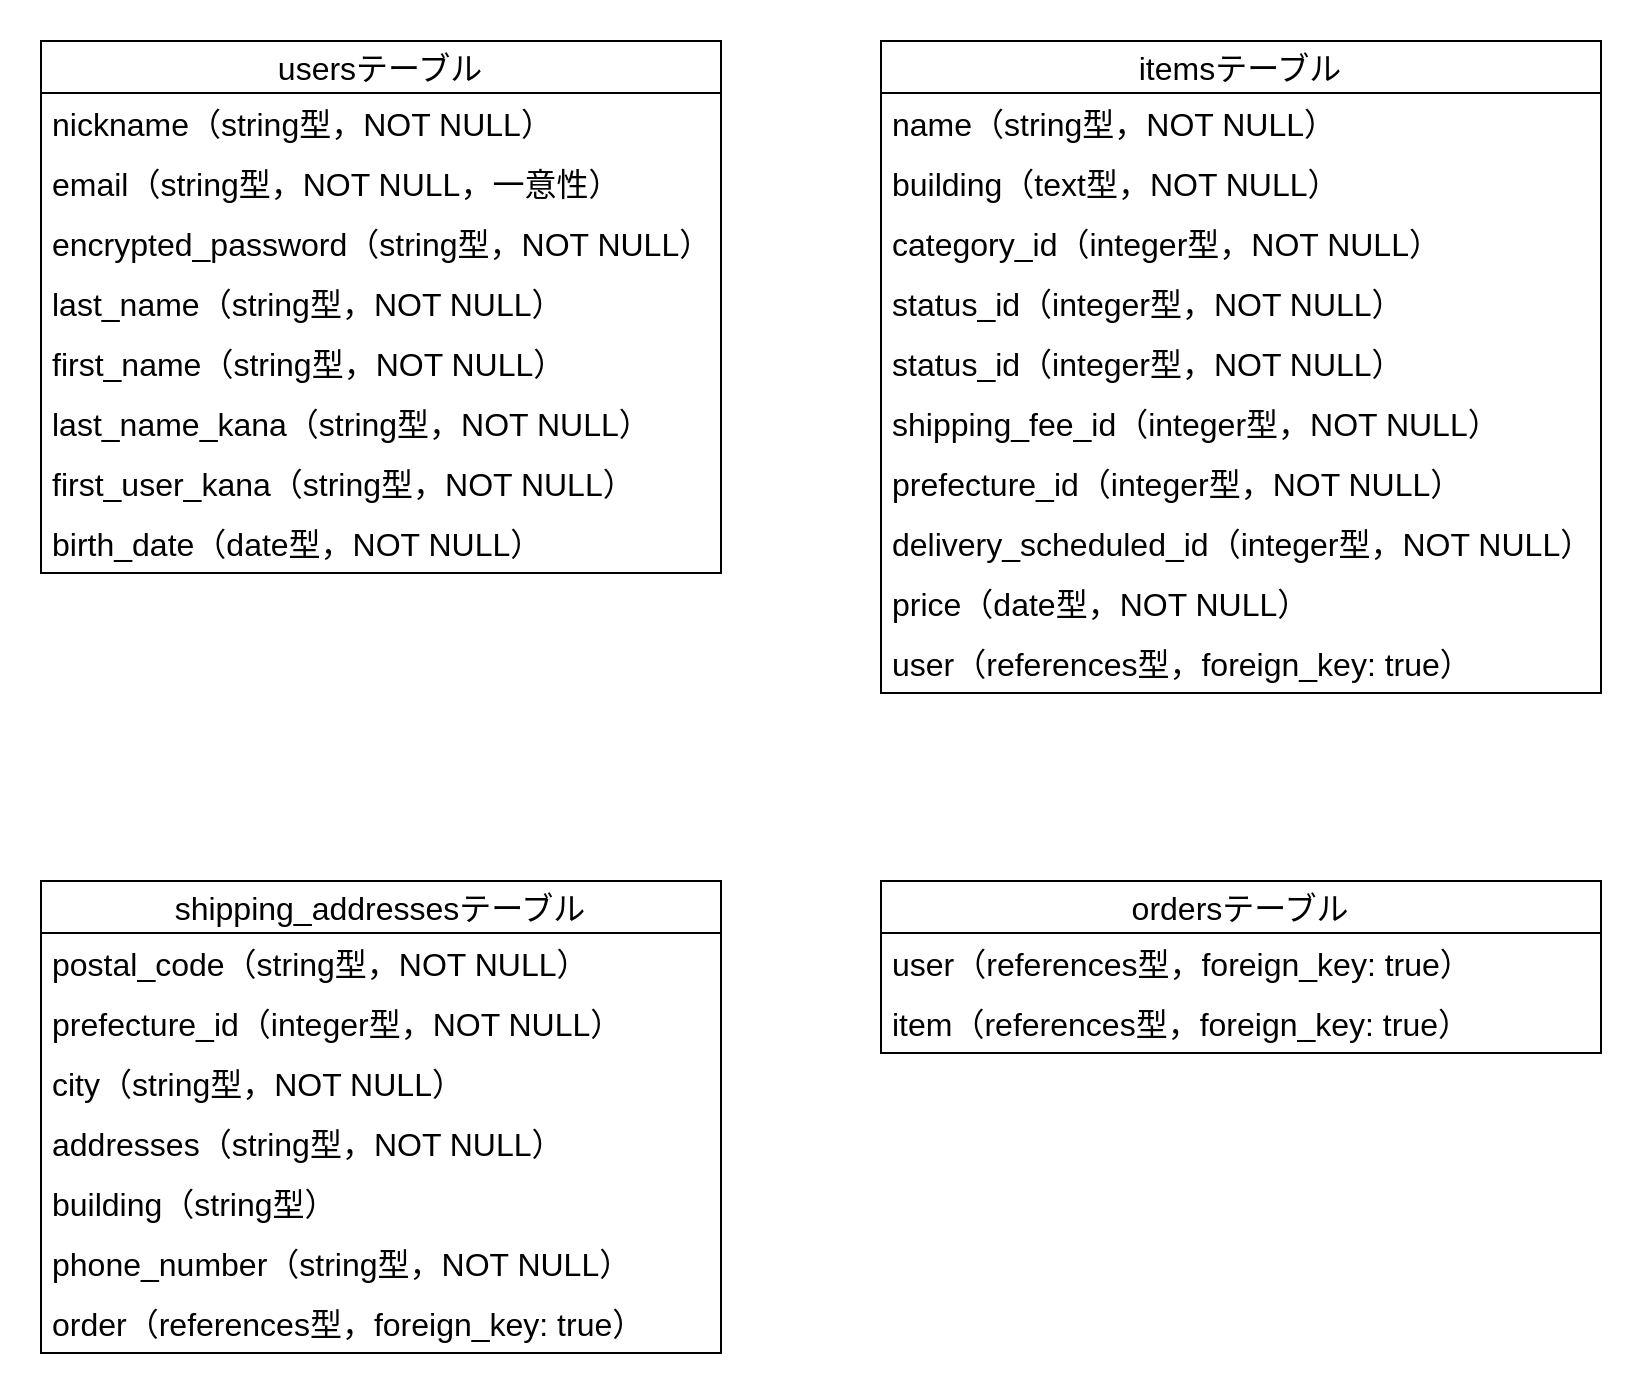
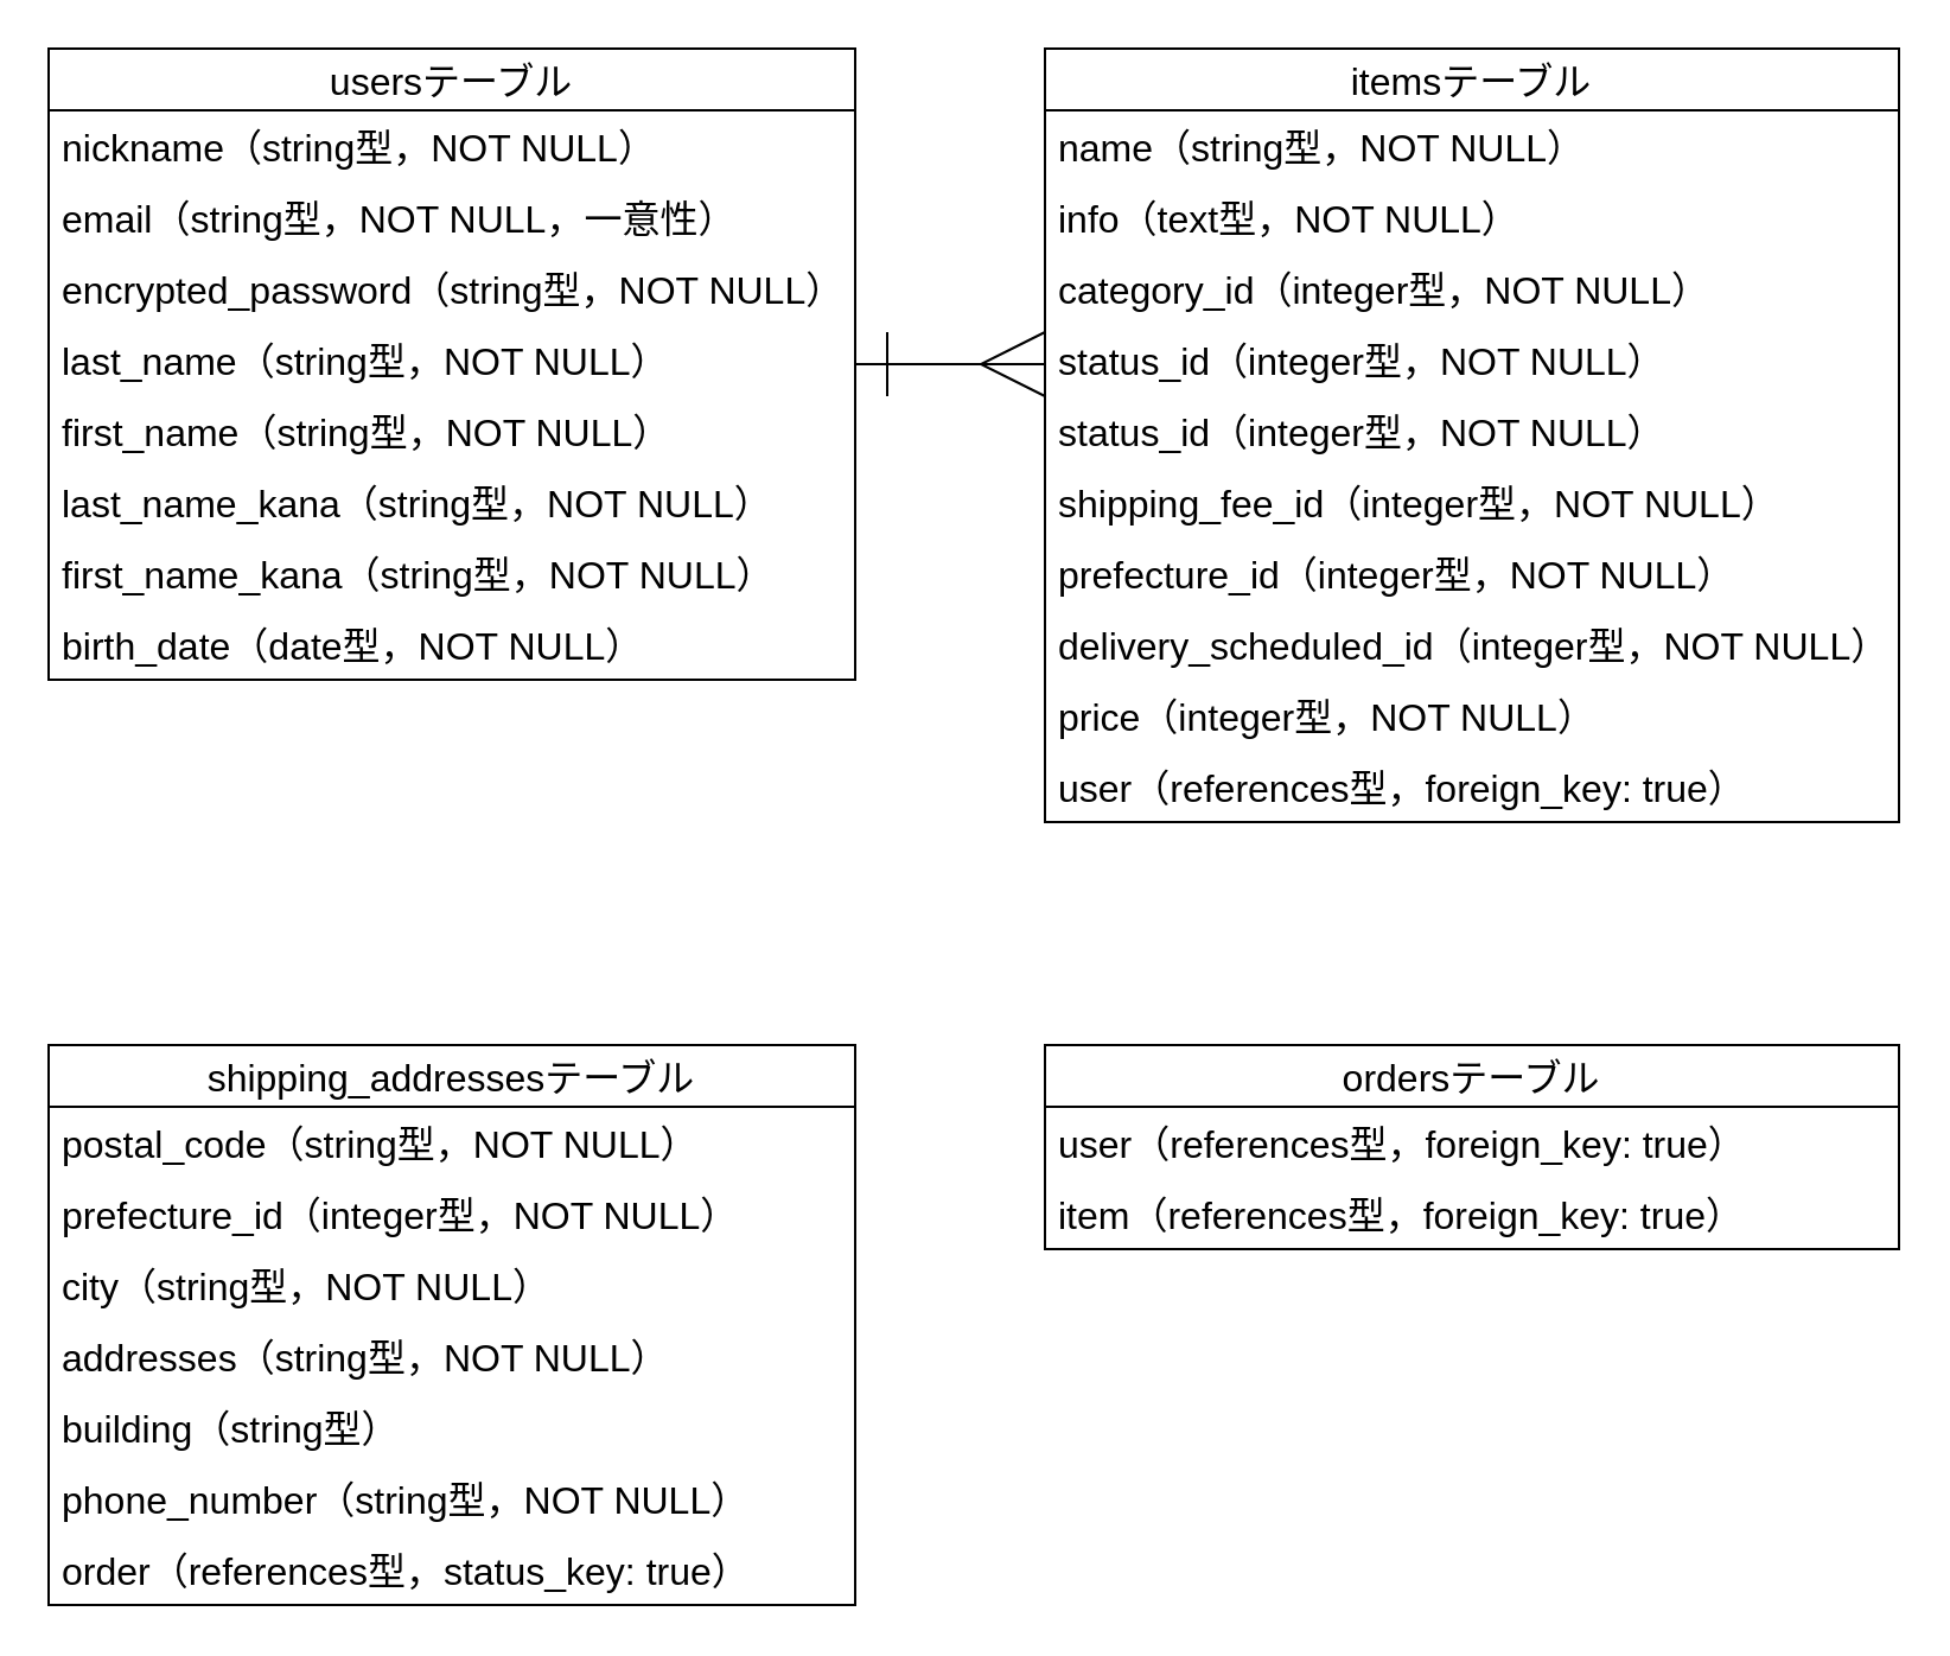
  <mxCell id="0" />
  <mxCell id="1" parent="0" />
+ <mxCell id="2" value="" style="edgeStyle=orthogonalEdgeStyle;rounded=0;orthogonalLoop=1;jettySize=auto;html=1;startArrow=ERone;startFill=0;endArrow=ERmany;endFill=0;endSize=25;startSize=25;" edge="1" parent="1" source="3" target="12"><mxGeometry relative="1" as="geometry"><Array as="points"><mxPoint x="490" y="153" /><mxPoint x="490" y="153" /></Array></mxGeometry></mxCell>
  <mxCell id="3" value="usersテーブル" style="swimlane;fontStyle=0;childLayout=stackLayout;horizontal=1;startSize=26;horizontalStack=0;resizeParent=1;resizeParentMax=0;resizeLast=0;collapsible=1;marginBottom=0;align=center;fontSize=16;" vertex="1" parent="1"><mxGeometry x="20" y="20" width="340" height="266" as="geometry" /></mxCell>
  <mxCell id="4" value="nickname（string型，NOT NULL）" style="text;strokeColor=none;fillColor=none;spacingLeft=4;spacingRight=4;overflow=hidden;rotatable=0;points=[[0,0.5],[1,0.5]];portConstraint=eastwest;fontSize=16;" vertex="1" parent="3"><mxGeometry y="26" width="340" height="30" as="geometry" /></mxCell>
  <mxCell id="5" value="email（string型，NOT NULL，一意性）" style="text;strokeColor=none;fillColor=none;spacingLeft=4;spacingRight=4;overflow=hidden;rotatable=0;points=[[0,0.5],[1,0.5]];portConstraint=eastwest;fontSize=16;" vertex="1" parent="3"><mxGeometry y="56" width="340" height="30" as="geometry" /></mxCell>
  <mxCell id="6" value="encrypted_password（string型，NOT NULL）" style="text;strokeColor=none;fillColor=none;spacingLeft=4;spacingRight=4;overflow=hidden;rotatable=0;points=[[0,0.5],[1,0.5]];portConstraint=eastwest;fontSize=16;" vertex="1" parent="3"><mxGeometry y="86" width="340" height="30" as="geometry" /></mxCell>
  <mxCell id="7" value="last_name（string型，NOT NULL）" style="text;strokeColor=none;fillColor=none;spacingLeft=4;spacingRight=4;overflow=hidden;rotatable=0;points=[[0,0.5],[1,0.5]];portConstraint=eastwest;fontSize=16;" vertex="1" parent="3"><mxGeometry y="116" width="340" height="30" as="geometry" /></mxCell>
  <mxCell id="8" value="first_name（string型，NOT NULL）" style="text;strokeColor=none;fillColor=none;spacingLeft=4;spacingRight=4;overflow=hidden;rotatable=0;points=[[0,0.5],[1,0.5]];portConstraint=eastwest;fontSize=16;" vertex="1" parent="3"><mxGeometry y="146" width="340" height="30" as="geometry" /></mxCell>
  <mxCell id="9" value="last_name_kana（string型，NOT NULL）" style="text;strokeColor=none;fillColor=none;spacingLeft=4;spacingRight=4;overflow=hidden;rotatable=0;points=[[0,0.5],[1,0.5]];portConstraint=eastwest;fontSize=16;" vertex="1" parent="3"><mxGeometry y="176" width="340" height="30" as="geometry" /></mxCell>
- <mxCell id="10" value="first_user_kana（string型，NOT NULL）" style="text;strokeColor=none;fillColor=none;spacingLeft=4;spacingRight=4;overflow=hidden;rotatable=0;points=[[0,0.5],[1,0.5]];portConstraint=eastwest;fontSize=16;" vertex="1" parent="3"><mxGeometry y="206" width="340" height="30" as="geometry" /></mxCell>
+ <mxCell id="10" value="first_name_kana（string型，NOT NULL）" style="text;strokeColor=none;fillColor=none;spacingLeft=4;spacingRight=4;overflow=hidden;rotatable=0;points=[[0,0.5],[1,0.5]];portConstraint=eastwest;fontSize=16;" vertex="1" parent="3"><mxGeometry y="206" width="340" height="30" as="geometry" /></mxCell>
  <mxCell id="11" value="birth_date（date型，NOT NULL）" style="text;strokeColor=none;fillColor=none;spacingLeft=4;spacingRight=4;overflow=hidden;rotatable=0;points=[[0,0.5],[1,0.5]];portConstraint=eastwest;fontSize=16;" vertex="1" parent="3"><mxGeometry y="236" width="340" height="30" as="geometry" /></mxCell>
  <mxCell id="12" value="itemsテーブル" style="swimlane;fontStyle=0;childLayout=stackLayout;horizontal=1;startSize=26;horizontalStack=0;resizeParent=1;resizeParentMax=0;resizeLast=0;collapsible=1;marginBottom=0;align=center;fontSize=16;" vertex="1" parent="1"><mxGeometry x="440" y="20" width="360" height="326" as="geometry" /></mxCell>
  <mxCell id="13" value="name（string型，NOT NULL）" style="text;strokeColor=none;fillColor=none;spacingLeft=4;spacingRight=4;overflow=hidden;rotatable=0;points=[[0,0.5],[1,0.5]];portConstraint=eastwest;fontSize=16;" vertex="1" parent="12"><mxGeometry y="26" width="360" height="30" as="geometry" /></mxCell>
- <mxCell id="14" value="building（text型，NOT NULL）" style="text;strokeColor=none;fillColor=none;spacingLeft=4;spacingRight=4;overflow=hidden;rotatable=0;points=[[0,0.5],[1,0.5]];portConstraint=eastwest;fontSize=16;" vertex="1" parent="12"><mxGeometry y="56" width="360" height="30" as="geometry" /></mxCell>
+ <mxCell id="14" value="info（text型，NOT NULL）" style="text;strokeColor=none;fillColor=none;spacingLeft=4;spacingRight=4;overflow=hidden;rotatable=0;points=[[0,0.5],[1,0.5]];portConstraint=eastwest;fontSize=16;" vertex="1" parent="12"><mxGeometry y="56" width="360" height="30" as="geometry" /></mxCell>
  <mxCell id="15" value="category_id（integer型，NOT NULL）" style="text;strokeColor=none;fillColor=none;spacingLeft=4;spacingRight=4;overflow=hidden;rotatable=0;points=[[0,0.5],[1,0.5]];portConstraint=eastwest;fontSize=16;" vertex="1" parent="12"><mxGeometry y="86" width="360" height="30" as="geometry" /></mxCell>
  <mxCell id="16" value="status_id（integer型，NOT NULL）" style="text;strokeColor=none;fillColor=none;spacingLeft=4;spacingRight=4;overflow=hidden;rotatable=0;points=[[0,0.5],[1,0.5]];portConstraint=eastwest;fontSize=16;" vertex="1" parent="12"><mxGeometry y="116" width="360" height="30" as="geometry" /></mxCell>
  <mxCell id="17" value="status_id（integer型，NOT NULL）" style="text;strokeColor=none;fillColor=none;spacingLeft=4;spacingRight=4;overflow=hidden;rotatable=0;points=[[0,0.5],[1,0.5]];portConstraint=eastwest;fontSize=16;" vertex="1" parent="12"><mxGeometry y="146" width="360" height="30" as="geometry" /></mxCell>
  <mxCell id="18" value="shipping_fee_id（integer型，NOT NULL）" style="text;strokeColor=none;fillColor=none;spacingLeft=4;spacingRight=4;overflow=hidden;rotatable=0;points=[[0,0.5],[1,0.5]];portConstraint=eastwest;fontSize=16;" vertex="1" parent="12"><mxGeometry y="176" width="360" height="30" as="geometry" /></mxCell>
  <mxCell id="19" value="prefecture_id（integer型，NOT NULL）" style="text;strokeColor=none;fillColor=none;spacingLeft=4;spacingRight=4;overflow=hidden;rotatable=0;points=[[0,0.5],[1,0.5]];portConstraint=eastwest;fontSize=16;" vertex="1" parent="12"><mxGeometry y="206" width="360" height="30" as="geometry" /></mxCell>
  <mxCell id="20" value="delivery_scheduled_id（integer型，NOT NULL）" style="text;strokeColor=none;fillColor=none;spacingLeft=4;spacingRight=4;overflow=hidden;rotatable=0;points=[[0,0.5],[1,0.5]];portConstraint=eastwest;fontSize=16;" vertex="1" parent="12"><mxGeometry y="236" width="360" height="30" as="geometry" /></mxCell>
- <mxCell id="21" value="price（date型，NOT NULL）" style="text;strokeColor=none;fillColor=none;spacingLeft=4;spacingRight=4;overflow=hidden;rotatable=0;points=[[0,0.5],[1,0.5]];portConstraint=eastwest;fontSize=16;" vertex="1" parent="12"><mxGeometry y="266" width="360" height="30" as="geometry" /></mxCell>
+ <mxCell id="21" value="price（integer型，NOT NULL）" style="text;strokeColor=none;fillColor=none;spacingLeft=4;spacingRight=4;overflow=hidden;rotatable=0;points=[[0,0.5],[1,0.5]];portConstraint=eastwest;fontSize=16;" vertex="1" parent="12"><mxGeometry y="266" width="360" height="30" as="geometry" /></mxCell>
  <mxCell id="22" value="user（references型，foreign_key: true）" style="text;strokeColor=none;fillColor=none;spacingLeft=4;spacingRight=4;overflow=hidden;rotatable=0;points=[[0,0.5],[1,0.5]];portConstraint=eastwest;fontSize=16;" vertex="1" parent="12"><mxGeometry y="296" width="360" height="30" as="geometry" /></mxCell>
  <mxCell id="23" value="ordersテーブル" style="swimlane;fontStyle=0;childLayout=stackLayout;horizontal=1;startSize=26;horizontalStack=0;resizeParent=1;resizeParentMax=0;resizeLast=0;collapsible=1;marginBottom=0;align=center;fontSize=16;" vertex="1" parent="1"><mxGeometry x="440" y="440" width="360" height="86" as="geometry" /></mxCell>
  <mxCell id="24" value="user（references型，foreign_key: true）" style="text;strokeColor=none;fillColor=none;spacingLeft=4;spacingRight=4;overflow=hidden;rotatable=0;points=[[0,0.5],[1,0.5]];portConstraint=eastwest;fontSize=16;" vertex="1" parent="23"><mxGeometry y="26" width="360" height="30" as="geometry" /></mxCell>
  <mxCell id="25" value="item（references型，foreign_key: true）" style="text;strokeColor=none;fillColor=none;spacingLeft=4;spacingRight=4;overflow=hidden;rotatable=0;points=[[0,0.5],[1,0.5]];portConstraint=eastwest;fontSize=16;" vertex="1" parent="23"><mxGeometry y="56" width="360" height="30" as="geometry" /></mxCell>
  <mxCell id="26" value="shipping_addressesテーブル" style="swimlane;fontStyle=0;childLayout=stackLayout;horizontal=1;startSize=26;horizontalStack=0;resizeParent=1;resizeParentMax=0;resizeLast=0;collapsible=1;marginBottom=0;align=center;fontSize=16;" vertex="1" parent="1"><mxGeometry x="20" y="440" width="340" height="236" as="geometry" /></mxCell>
  <mxCell id="27" value="postal_code（string型，NOT NULL）" style="text;strokeColor=none;fillColor=none;spacingLeft=4;spacingRight=4;overflow=hidden;rotatable=0;points=[[0,0.5],[1,0.5]];portConstraint=eastwest;fontSize=16;" vertex="1" parent="26"><mxGeometry y="26" width="340" height="30" as="geometry" /></mxCell>
  <mxCell id="28" value="prefecture_id（integer型，NOT NULL）" style="text;strokeColor=none;fillColor=none;spacingLeft=4;spacingRight=4;overflow=hidden;rotatable=0;points=[[0,0.5],[1,0.5]];portConstraint=eastwest;fontSize=16;" vertex="1" parent="26"><mxGeometry y="56" width="340" height="30" as="geometry" /></mxCell>
  <mxCell id="29" value="city（string型，NOT NULL）" style="text;strokeColor=none;fillColor=none;spacingLeft=4;spacingRight=4;overflow=hidden;rotatable=0;points=[[0,0.5],[1,0.5]];portConstraint=eastwest;fontSize=16;" vertex="1" parent="26"><mxGeometry y="86" width="340" height="30" as="geometry" /></mxCell>
  <mxCell id="30" value="addresses（string型，NOT NULL）" style="text;strokeColor=none;fillColor=none;spacingLeft=4;spacingRight=4;overflow=hidden;rotatable=0;points=[[0,0.5],[1,0.5]];portConstraint=eastwest;fontSize=16;" vertex="1" parent="26"><mxGeometry y="116" width="340" height="30" as="geometry" /></mxCell>
  <mxCell id="31" value="building（string型）" style="text;strokeColor=none;fillColor=none;spacingLeft=4;spacingRight=4;overflow=hidden;rotatable=0;points=[[0,0.5],[1,0.5]];portConstraint=eastwest;fontSize=16;" vertex="1" parent="26"><mxGeometry y="146" width="340" height="30" as="geometry" /></mxCell>
  <mxCell id="32" value="phone_number（string型，NOT NULL）" style="text;strokeColor=none;fillColor=none;spacingLeft=4;spacingRight=4;overflow=hidden;rotatable=0;points=[[0,0.5],[1,0.5]];portConstraint=eastwest;fontSize=16;" vertex="1" parent="26"><mxGeometry y="176" width="340" height="30" as="geometry" /></mxCell>
- <mxCell id="33" value="order（references型，foreign_key: true）" style="text;strokeColor=none;fillColor=none;spacingLeft=4;spacingRight=4;overflow=hidden;rotatable=0;points=[[0,0.5],[1,0.5]];portConstraint=eastwest;fontSize=16;" vertex="1" parent="26"><mxGeometry y="206" width="340" height="30" as="geometry" /></mxCell>
+ <mxCell id="33" value="order（references型，status_key: true）" style="text;strokeColor=none;fillColor=none;spacingLeft=4;spacingRight=4;overflow=hidden;rotatable=0;points=[[0,0.5],[1,0.5]];portConstraint=eastwest;fontSize=16;" vertex="1" parent="26"><mxGeometry y="206" width="340" height="30" as="geometry" /></mxCell>
